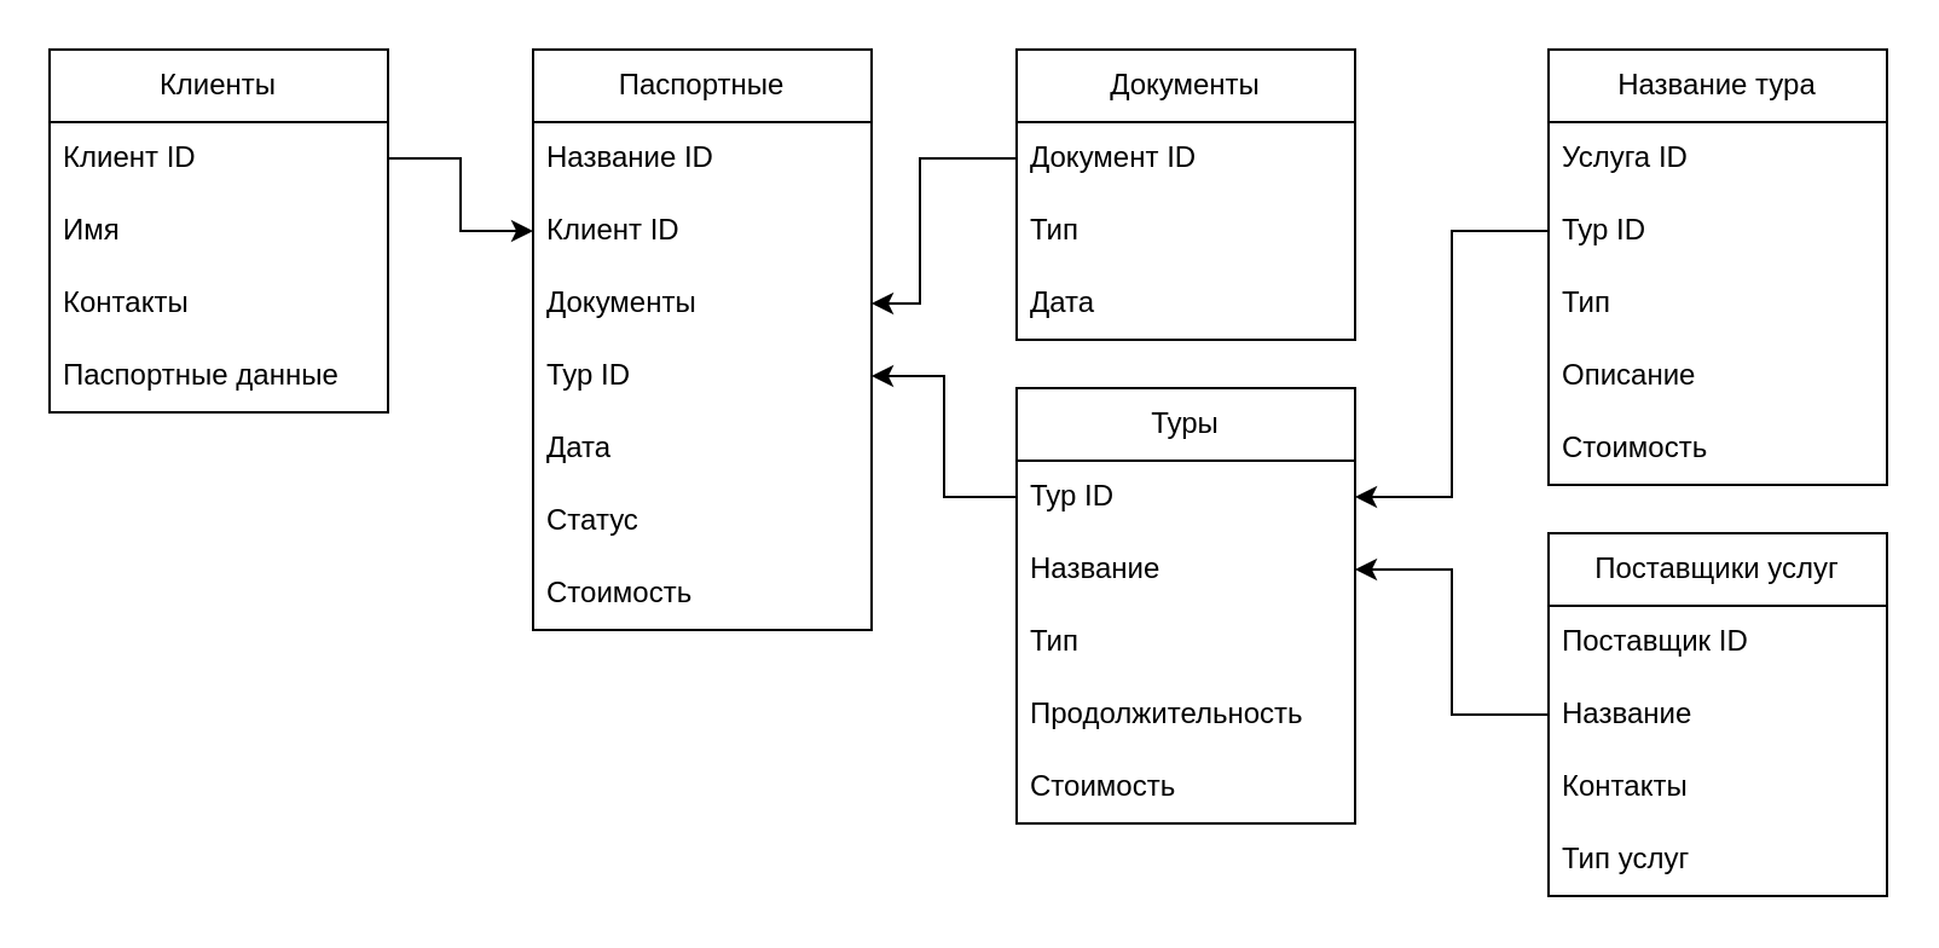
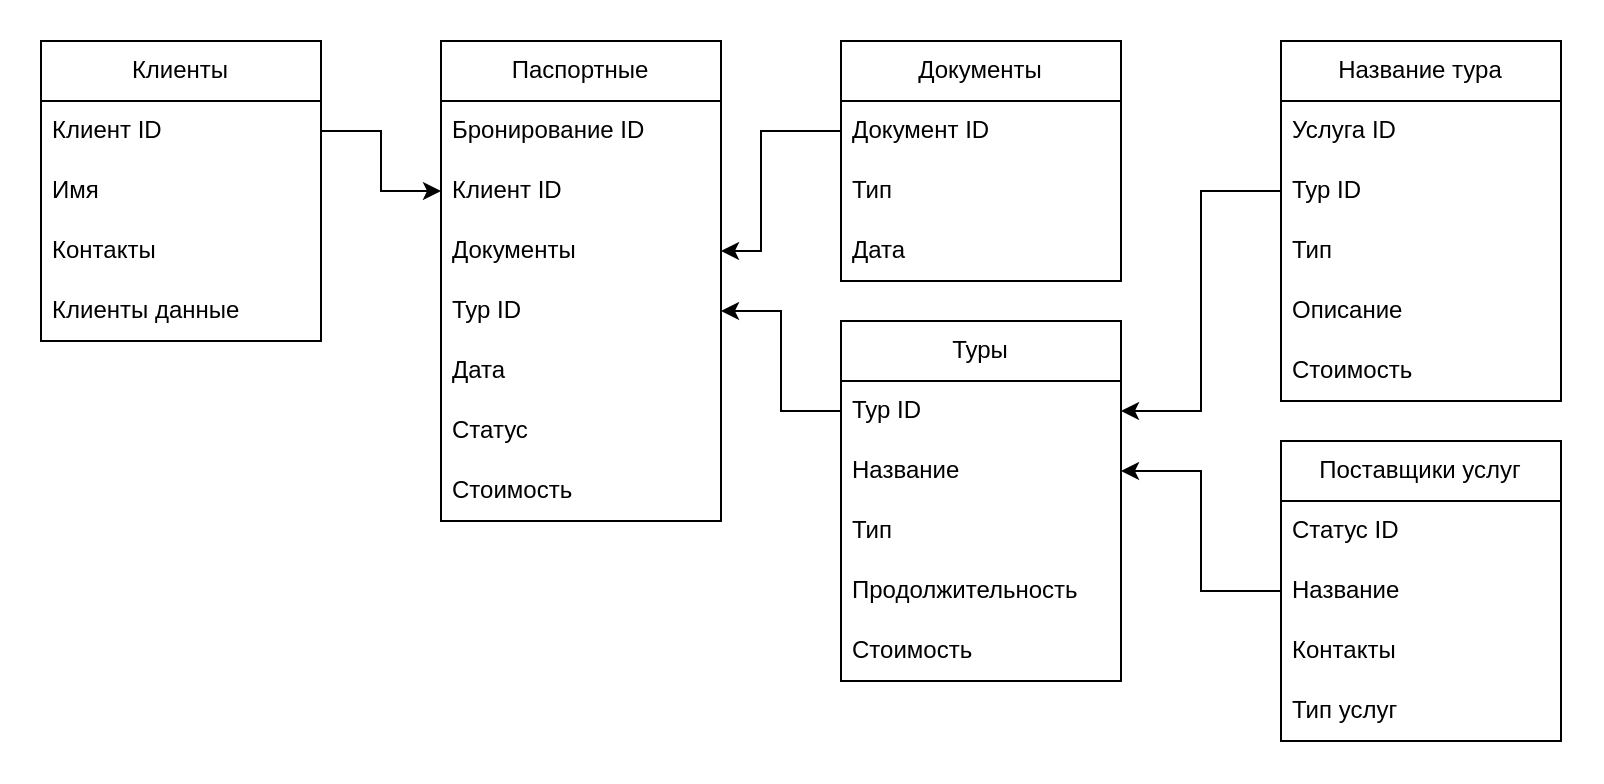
  <mxCell id="0" />
  <mxCell id="1" parent="0" />
  <mxCell id="2" value="Клиенты" style="swimlane;fontStyle=0;childLayout=stackLayout;horizontal=1;startSize=30;horizontalStack=0;resizeParent=1;resizeParentMax=0;resizeLast=0;collapsible=1;marginBottom=0;whiteSpace=wrap;html=1;" vertex="1" parent="1"><mxGeometry x="20" y="20" width="140" height="150" as="geometry" /></mxCell>
  <mxCell id="3" value="Клиент ID" style="text;strokeColor=none;fillColor=none;align=left;verticalAlign=middle;spacingLeft=4;spacingRight=4;overflow=hidden;points=[[0,0.5],[1,0.5]];portConstraint=eastwest;rotatable=0;whiteSpace=wrap;html=1;" vertex="1" parent="2"><mxGeometry y="30" width="140" height="30" as="geometry" /></mxCell>
  <mxCell id="4" value="Имя" style="text;strokeColor=none;fillColor=none;align=left;verticalAlign=middle;spacingLeft=4;spacingRight=4;overflow=hidden;points=[[0,0.5],[1,0.5]];portConstraint=eastwest;rotatable=0;whiteSpace=wrap;html=1;" vertex="1" parent="2"><mxGeometry y="60" width="140" height="30" as="geometry" /></mxCell>
  <mxCell id="5" value="Контакты" style="text;strokeColor=none;fillColor=none;align=left;verticalAlign=middle;spacingLeft=4;spacingRight=4;overflow=hidden;points=[[0,0.5],[1,0.5]];portConstraint=eastwest;rotatable=0;whiteSpace=wrap;html=1;" vertex="1" parent="2"><mxGeometry y="90" width="140" height="30" as="geometry" /></mxCell>
- <mxCell id="6" value="Паспортные данные" style="text;strokeColor=none;fillColor=none;align=left;verticalAlign=middle;spacingLeft=4;spacingRight=4;overflow=hidden;points=[[0,0.5],[1,0.5]];portConstraint=eastwest;rotatable=0;whiteSpace=wrap;html=1;" vertex="1" parent="2"><mxGeometry y="120" width="140" height="30" as="geometry" /></mxCell>
+ <mxCell id="6" value="Клиенты данные" style="text;strokeColor=none;fillColor=none;align=left;verticalAlign=middle;spacingLeft=4;spacingRight=4;overflow=hidden;points=[[0,0.5],[1,0.5]];portConstraint=eastwest;rotatable=0;whiteSpace=wrap;html=1;" vertex="1" parent="2"><mxGeometry y="120" width="140" height="30" as="geometry" /></mxCell>
  <mxCell id="7" value="Паспортные" style="swimlane;fontStyle=0;childLayout=stackLayout;horizontal=1;startSize=30;horizontalStack=0;resizeParent=1;resizeParentMax=0;resizeLast=0;collapsible=1;marginBottom=0;whiteSpace=wrap;html=1;" vertex="1" parent="1"><mxGeometry x="220" y="20" width="140" height="240" as="geometry" /></mxCell>
- <mxCell id="8" value="Название ID" style="text;strokeColor=none;fillColor=none;align=left;verticalAlign=middle;spacingLeft=4;spacingRight=4;overflow=hidden;points=[[0,0.5],[1,0.5]];portConstraint=eastwest;rotatable=0;whiteSpace=wrap;html=1;" vertex="1" parent="7"><mxGeometry y="30" width="140" height="30" as="geometry" /></mxCell>
+ <mxCell id="8" value="Бронирование ID" style="text;strokeColor=none;fillColor=none;align=left;verticalAlign=middle;spacingLeft=4;spacingRight=4;overflow=hidden;points=[[0,0.5],[1,0.5]];portConstraint=eastwest;rotatable=0;whiteSpace=wrap;html=1;" vertex="1" parent="7"><mxGeometry y="30" width="140" height="30" as="geometry" /></mxCell>
  <mxCell id="9" value="Клиент ID" style="text;strokeColor=none;fillColor=none;align=left;verticalAlign=middle;spacingLeft=4;spacingRight=4;overflow=hidden;points=[[0,0.5],[1,0.5]];portConstraint=eastwest;rotatable=0;whiteSpace=wrap;html=1;" vertex="1" parent="7"><mxGeometry y="60" width="140" height="30" as="geometry" /></mxCell>
  <mxCell id="10" value="Документы" style="text;strokeColor=none;fillColor=none;align=left;verticalAlign=middle;spacingLeft=4;spacingRight=4;overflow=hidden;points=[[0,0.5],[1,0.5]];portConstraint=eastwest;rotatable=0;whiteSpace=wrap;html=1;" vertex="1" parent="7"><mxGeometry y="90" width="140" height="30" as="geometry" /></mxCell>
  <mxCell id="11" value="Тур ID" style="text;strokeColor=none;fillColor=none;align=left;verticalAlign=middle;spacingLeft=4;spacingRight=4;overflow=hidden;points=[[0,0.5],[1,0.5]];portConstraint=eastwest;rotatable=0;whiteSpace=wrap;html=1;" vertex="1" parent="7"><mxGeometry y="120" width="140" height="30" as="geometry" /></mxCell>
  <mxCell id="12" value="Дата" style="text;strokeColor=none;fillColor=none;align=left;verticalAlign=middle;spacingLeft=4;spacingRight=4;overflow=hidden;points=[[0,0.5],[1,0.5]];portConstraint=eastwest;rotatable=0;whiteSpace=wrap;html=1;" vertex="1" parent="7"><mxGeometry y="150" width="140" height="30" as="geometry" /></mxCell>
  <mxCell id="13" value="Статус" style="text;strokeColor=none;fillColor=none;align=left;verticalAlign=middle;spacingLeft=4;spacingRight=4;overflow=hidden;points=[[0,0.5],[1,0.5]];portConstraint=eastwest;rotatable=0;whiteSpace=wrap;html=1;" vertex="1" parent="7"><mxGeometry y="180" width="140" height="30" as="geometry" /></mxCell>
  <mxCell id="14" value="Стоимость" style="text;strokeColor=none;fillColor=none;align=left;verticalAlign=middle;spacingLeft=4;spacingRight=4;overflow=hidden;points=[[0,0.5],[1,0.5]];portConstraint=eastwest;rotatable=0;whiteSpace=wrap;html=1;" vertex="1" parent="7"><mxGeometry y="210" width="140" height="30" as="geometry" /></mxCell>
  <mxCell id="15" value="Документы" style="swimlane;fontStyle=0;childLayout=stackLayout;horizontal=1;startSize=30;horizontalStack=0;resizeParent=1;resizeParentMax=0;resizeLast=0;collapsible=1;marginBottom=0;whiteSpace=wrap;html=1;" vertex="1" parent="1"><mxGeometry x="420" y="20" width="140" height="120" as="geometry" /></mxCell>
  <mxCell id="16" value="Документ ID" style="text;strokeColor=none;fillColor=none;align=left;verticalAlign=middle;spacingLeft=4;spacingRight=4;overflow=hidden;points=[[0,0.5],[1,0.5]];portConstraint=eastwest;rotatable=0;whiteSpace=wrap;html=1;" vertex="1" parent="15"><mxGeometry y="30" width="140" height="30" as="geometry" /></mxCell>
  <mxCell id="17" value="Тип" style="text;strokeColor=none;fillColor=none;align=left;verticalAlign=middle;spacingLeft=4;spacingRight=4;overflow=hidden;points=[[0,0.5],[1,0.5]];portConstraint=eastwest;rotatable=0;whiteSpace=wrap;html=1;" vertex="1" parent="15"><mxGeometry y="60" width="140" height="30" as="geometry" /></mxCell>
  <mxCell id="18" value="Дата" style="text;strokeColor=none;fillColor=none;align=left;verticalAlign=middle;spacingLeft=4;spacingRight=4;overflow=hidden;points=[[0,0.5],[1,0.5]];portConstraint=eastwest;rotatable=0;whiteSpace=wrap;html=1;" vertex="1" parent="15"><mxGeometry y="90" width="140" height="30" as="geometry" /></mxCell>
  <mxCell id="19" value="Туры" style="swimlane;fontStyle=0;childLayout=stackLayout;horizontal=1;startSize=30;horizontalStack=0;resizeParent=1;resizeParentMax=0;resizeLast=0;collapsible=1;marginBottom=0;whiteSpace=wrap;html=1;" vertex="1" parent="1"><mxGeometry x="420" y="160" width="140" height="180" as="geometry" /></mxCell>
  <mxCell id="20" value="Тур ID" style="text;strokeColor=none;fillColor=none;align=left;verticalAlign=middle;spacingLeft=4;spacingRight=4;overflow=hidden;points=[[0,0.5],[1,0.5]];portConstraint=eastwest;rotatable=0;whiteSpace=wrap;html=1;" vertex="1" parent="19"><mxGeometry y="30" width="140" height="30" as="geometry" /></mxCell>
  <mxCell id="21" value="Название" style="text;strokeColor=none;fillColor=none;align=left;verticalAlign=middle;spacingLeft=4;spacingRight=4;overflow=hidden;points=[[0,0.5],[1,0.5]];portConstraint=eastwest;rotatable=0;whiteSpace=wrap;html=1;" vertex="1" parent="19"><mxGeometry y="60" width="140" height="30" as="geometry" /></mxCell>
  <mxCell id="22" value="Тип" style="text;strokeColor=none;fillColor=none;align=left;verticalAlign=middle;spacingLeft=4;spacingRight=4;overflow=hidden;points=[[0,0.5],[1,0.5]];portConstraint=eastwest;rotatable=0;whiteSpace=wrap;html=1;" vertex="1" parent="19"><mxGeometry y="90" width="140" height="30" as="geometry" /></mxCell>
  <mxCell id="23" value="Продолжительность" style="text;strokeColor=none;fillColor=none;align=left;verticalAlign=middle;spacingLeft=4;spacingRight=4;overflow=hidden;points=[[0,0.5],[1,0.5]];portConstraint=eastwest;rotatable=0;whiteSpace=wrap;html=1;" vertex="1" parent="19"><mxGeometry y="120" width="140" height="30" as="geometry" /></mxCell>
  <mxCell id="24" value="Стоимость" style="text;strokeColor=none;fillColor=none;align=left;verticalAlign=middle;spacingLeft=4;spacingRight=4;overflow=hidden;points=[[0,0.5],[1,0.5]];portConstraint=eastwest;rotatable=0;whiteSpace=wrap;html=1;" vertex="1" parent="19"><mxGeometry y="150" width="140" height="30" as="geometry" /></mxCell>
  <mxCell id="25" value="Название тура" style="swimlane;fontStyle=0;childLayout=stackLayout;horizontal=1;startSize=30;horizontalStack=0;resizeParent=1;resizeParentMax=0;resizeLast=0;collapsible=1;marginBottom=0;whiteSpace=wrap;html=1;" vertex="1" parent="1"><mxGeometry x="640" y="20" width="140" height="180" as="geometry" /></mxCell>
  <mxCell id="26" value="Услуга ID" style="text;strokeColor=none;fillColor=none;align=left;verticalAlign=middle;spacingLeft=4;spacingRight=4;overflow=hidden;points=[[0,0.5],[1,0.5]];portConstraint=eastwest;rotatable=0;whiteSpace=wrap;html=1;" vertex="1" parent="25"><mxGeometry y="30" width="140" height="30" as="geometry" /></mxCell>
  <mxCell id="27" value="Тур ID" style="text;strokeColor=none;fillColor=none;align=left;verticalAlign=middle;spacingLeft=4;spacingRight=4;overflow=hidden;points=[[0,0.5],[1,0.5]];portConstraint=eastwest;rotatable=0;whiteSpace=wrap;html=1;" vertex="1" parent="25"><mxGeometry y="60" width="140" height="30" as="geometry" /></mxCell>
  <mxCell id="28" value="Тип" style="text;strokeColor=none;fillColor=none;align=left;verticalAlign=middle;spacingLeft=4;spacingRight=4;overflow=hidden;points=[[0,0.5],[1,0.5]];portConstraint=eastwest;rotatable=0;whiteSpace=wrap;html=1;" vertex="1" parent="25"><mxGeometry y="90" width="140" height="30" as="geometry" /></mxCell>
  <mxCell id="29" value="Описание" style="text;strokeColor=none;fillColor=none;align=left;verticalAlign=middle;spacingLeft=4;spacingRight=4;overflow=hidden;points=[[0,0.5],[1,0.5]];portConstraint=eastwest;rotatable=0;whiteSpace=wrap;html=1;" vertex="1" parent="25"><mxGeometry y="120" width="140" height="30" as="geometry" /></mxCell>
  <mxCell id="30" value="Стоимость" style="text;strokeColor=none;fillColor=none;align=left;verticalAlign=middle;spacingLeft=4;spacingRight=4;overflow=hidden;points=[[0,0.5],[1,0.5]];portConstraint=eastwest;rotatable=0;whiteSpace=wrap;html=1;" vertex="1" parent="25"><mxGeometry y="150" width="140" height="30" as="geometry" /></mxCell>
  <mxCell id="31" value="Поставщики услуг" style="swimlane;fontStyle=0;childLayout=stackLayout;horizontal=1;startSize=30;horizontalStack=0;resizeParent=1;resizeParentMax=0;resizeLast=0;collapsible=1;marginBottom=0;whiteSpace=wrap;html=1;" vertex="1" parent="1"><mxGeometry x="640" y="220" width="140" height="150" as="geometry" /></mxCell>
- <mxCell id="32" value="Поставщик ID" style="text;strokeColor=none;fillColor=none;align=left;verticalAlign=middle;spacingLeft=4;spacingRight=4;overflow=hidden;points=[[0,0.5],[1,0.5]];portConstraint=eastwest;rotatable=0;whiteSpace=wrap;html=1;" vertex="1" parent="31"><mxGeometry y="30" width="140" height="30" as="geometry" /></mxCell>
+ <mxCell id="32" value="Статус ID" style="text;strokeColor=none;fillColor=none;align=left;verticalAlign=middle;spacingLeft=4;spacingRight=4;overflow=hidden;points=[[0,0.5],[1,0.5]];portConstraint=eastwest;rotatable=0;whiteSpace=wrap;html=1;" vertex="1" parent="31"><mxGeometry y="30" width="140" height="30" as="geometry" /></mxCell>
  <mxCell id="33" value="Название" style="text;strokeColor=none;fillColor=none;align=left;verticalAlign=middle;spacingLeft=4;spacingRight=4;overflow=hidden;points=[[0,0.5],[1,0.5]];portConstraint=eastwest;rotatable=0;whiteSpace=wrap;html=1;" vertex="1" parent="31"><mxGeometry y="60" width="140" height="30" as="geometry" /></mxCell>
  <mxCell id="34" value="Контакты" style="text;strokeColor=none;fillColor=none;align=left;verticalAlign=middle;spacingLeft=4;spacingRight=4;overflow=hidden;points=[[0,0.5],[1,0.5]];portConstraint=eastwest;rotatable=0;whiteSpace=wrap;html=1;" vertex="1" parent="31"><mxGeometry y="90" width="140" height="30" as="geometry" /></mxCell>
  <mxCell id="35" value="Тип услуг" style="text;strokeColor=none;fillColor=none;align=left;verticalAlign=middle;spacingLeft=4;spacingRight=4;overflow=hidden;points=[[0,0.5],[1,0.5]];portConstraint=eastwest;rotatable=0;whiteSpace=wrap;html=1;" vertex="1" parent="31"><mxGeometry y="120" width="140" height="30" as="geometry" /></mxCell>
  <mxCell id="36" style="edgeStyle=orthogonalEdgeStyle;rounded=0;orthogonalLoop=1;jettySize=auto;html=1;exitX=1;exitY=0.5;exitDx=0;exitDy=0;entryX=0;entryY=0.5;entryDx=0;entryDy=0;" edge="1" parent="1" source="3" target="9"><mxGeometry relative="1" as="geometry" /></mxCell>
  <mxCell id="37" style="edgeStyle=orthogonalEdgeStyle;rounded=0;orthogonalLoop=1;jettySize=auto;html=1;exitX=0;exitY=0.5;exitDx=0;exitDy=0;entryX=1;entryY=0.5;entryDx=0;entryDy=0;" edge="1" parent="1" source="27" target="20"><mxGeometry relative="1" as="geometry" /></mxCell>
  <mxCell id="38" style="edgeStyle=orthogonalEdgeStyle;rounded=0;orthogonalLoop=1;jettySize=auto;html=1;exitX=0;exitY=0.5;exitDx=0;exitDy=0;entryX=1;entryY=0.5;entryDx=0;entryDy=0;" edge="1" parent="1" source="33" target="21"><mxGeometry relative="1" as="geometry" /></mxCell>
  <mxCell id="39" style="edgeStyle=orthogonalEdgeStyle;rounded=0;orthogonalLoop=1;jettySize=auto;html=1;exitX=0;exitY=0.5;exitDx=0;exitDy=0;entryX=1;entryY=0.5;entryDx=0;entryDy=0;" edge="1" parent="1" source="16" target="10"><mxGeometry relative="1" as="geometry"><Array as="points"><mxPoint x="380" y="65" /><mxPoint x="380" y="125" /></Array></mxGeometry></mxCell>
  <mxCell id="40" style="edgeStyle=orthogonalEdgeStyle;rounded=0;orthogonalLoop=1;jettySize=auto;html=1;exitX=0;exitY=0.5;exitDx=0;exitDy=0;entryX=1;entryY=0.5;entryDx=0;entryDy=0;" edge="1" parent="1" source="20" target="11"><mxGeometry relative="1" as="geometry" /></mxCell>
